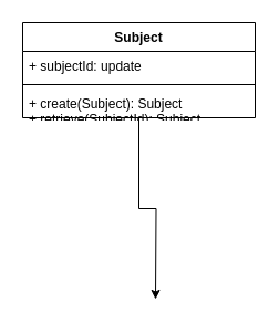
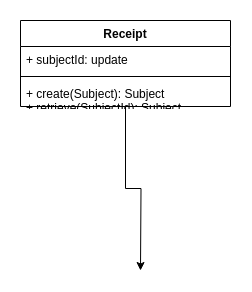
  <mxCell id="0" />
  <mxCell id="1" parent="0" />
  <mxCell id="2" style="edgeStyle=orthogonalEdgeStyle;rounded=0;orthogonalLoop=1;jettySize=auto;html=1;" edge="1" parent="1" source="3"><mxGeometry relative="1" as="geometry"><mxPoint x="140" y="270" as="targetPoint" /></mxGeometry></mxCell>
- <mxCell id="3" value="Subject" style="swimlane;fontStyle=1;align=center;verticalAlign=top;childLayout=stackLayout;horizontal=1;startSize=26;horizontalStack=0;resizeParent=1;resizeParentMax=0;resizeLast=0;collapsible=1;marginBottom=0;whiteSpace=wrap;html=1;" vertex="1" parent="1"><mxGeometry x="20" y="20" width="210" height="86" as="geometry" /></mxCell>
+ <mxCell id="3" value="Receipt" style="swimlane;fontStyle=1;align=center;verticalAlign=top;childLayout=stackLayout;horizontal=1;startSize=26;horizontalStack=0;resizeParent=1;resizeParentMax=0;resizeLast=0;collapsible=1;marginBottom=0;whiteSpace=wrap;html=1;" vertex="1" parent="1"><mxGeometry x="20" y="20" width="210" height="86" as="geometry" /></mxCell>
  <mxCell id="4" value="+ subjectId: update" style="text;strokeColor=none;fillColor=none;align=left;verticalAlign=top;spacingLeft=4;spacingRight=4;overflow=hidden;rotatable=0;points=[[0,0.5],[1,0.5]];portConstraint=eastwest;whiteSpace=wrap;html=1;" vertex="1" parent="3"><mxGeometry y="26" width="210" height="26" as="geometry" /></mxCell>
  <mxCell id="5" value="" style="line;strokeWidth=1;fillColor=none;align=left;verticalAlign=middle;spacingTop=-1;spacingLeft=3;spacingRight=3;rotatable=0;labelPosition=right;points=[];portConstraint=eastwest;strokeColor=inherit;" vertex="1" parent="3"><mxGeometry y="52" width="210" height="8" as="geometry" /></mxCell>
  <mxCell id="6" value="+ create(Subject): Subject&lt;div&gt;+ retrieve(SubjectId): Subject&lt;br&gt;&lt;div&gt;+ update(Subject): Subject&lt;/div&gt;&lt;div&gt;+ delete(SubjectId): Receipt&lt;/div&gt;&lt;/div&gt;" style="text;strokeColor=none;fillColor=none;align=left;verticalAlign=top;spacingLeft=4;spacingRight=4;overflow=hidden;rotatable=0;points=[[0,0.5],[1,0.5]];portConstraint=eastwest;whiteSpace=wrap;html=1;" vertex="1" parent="3"><mxGeometry y="60" width="210" height="26" as="geometry" /></mxCell>
